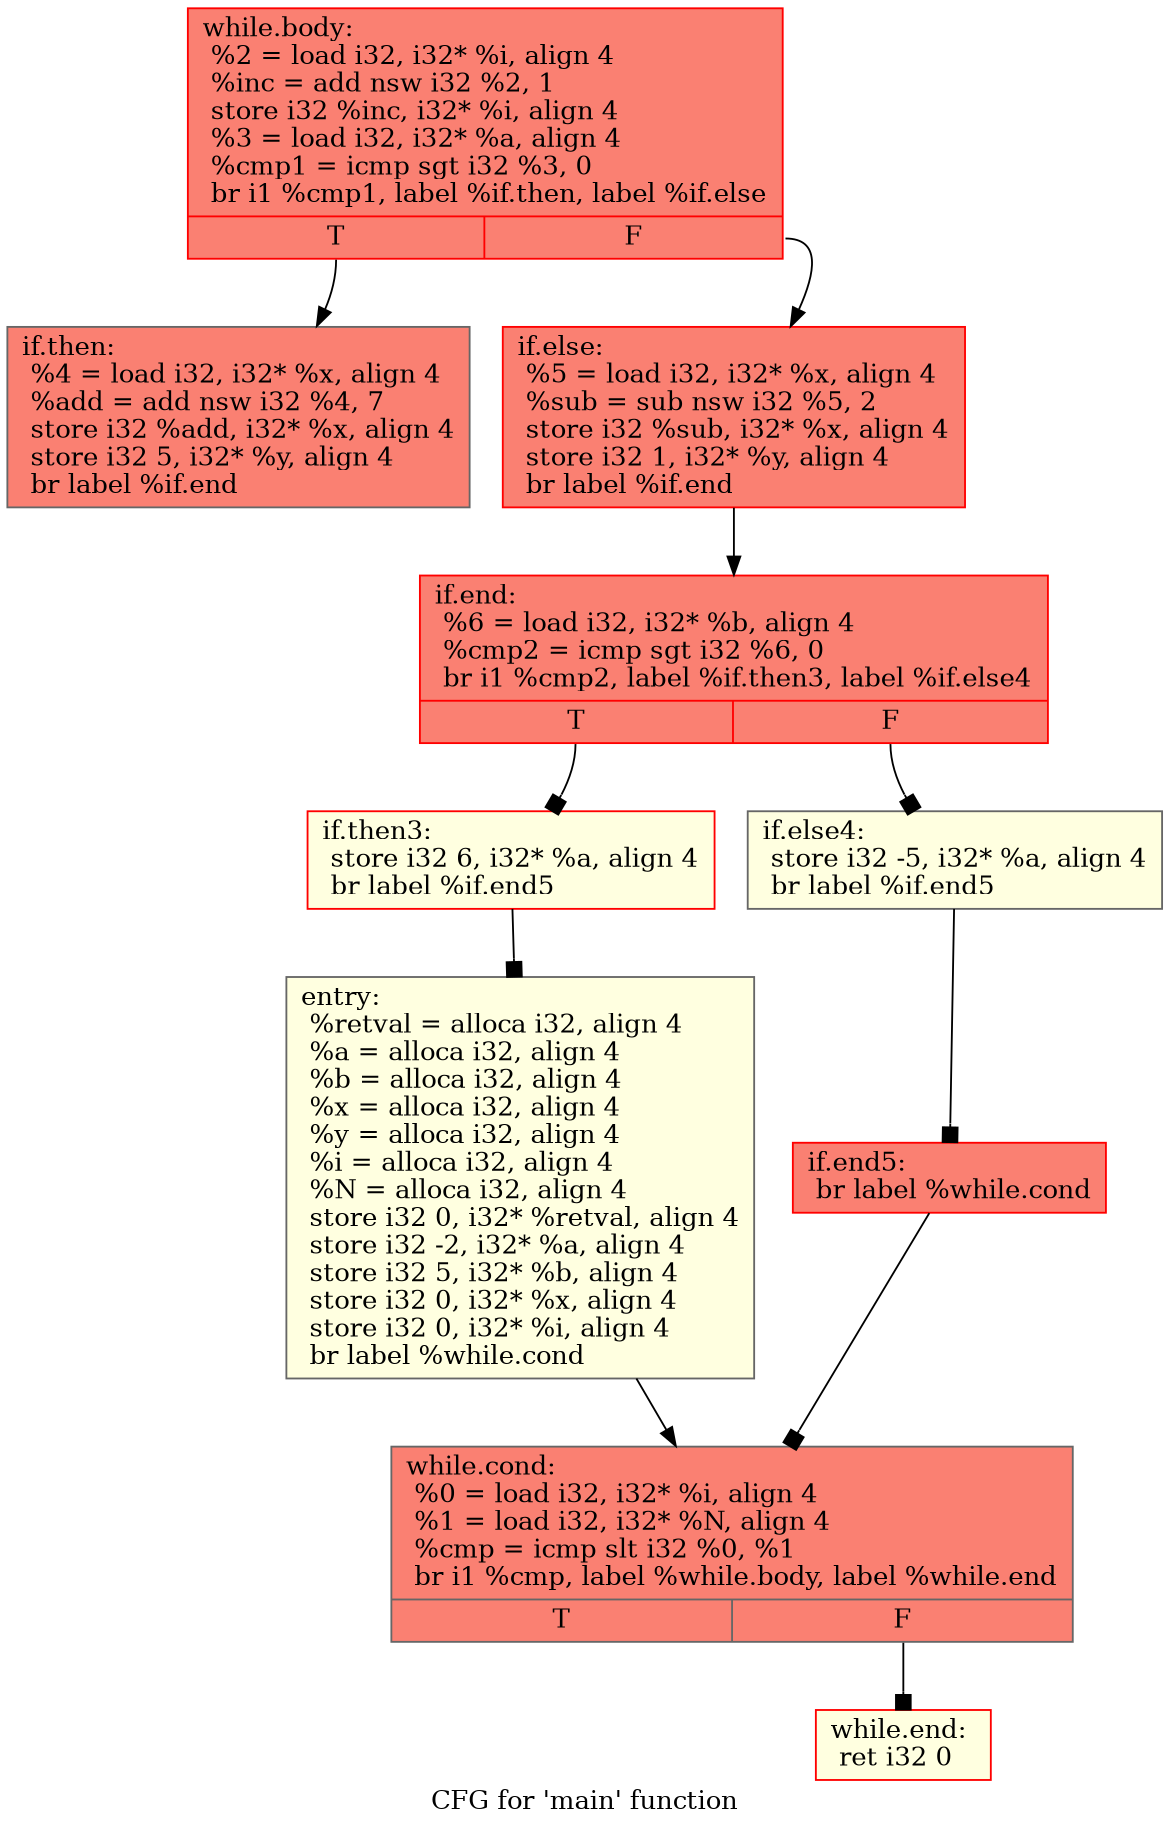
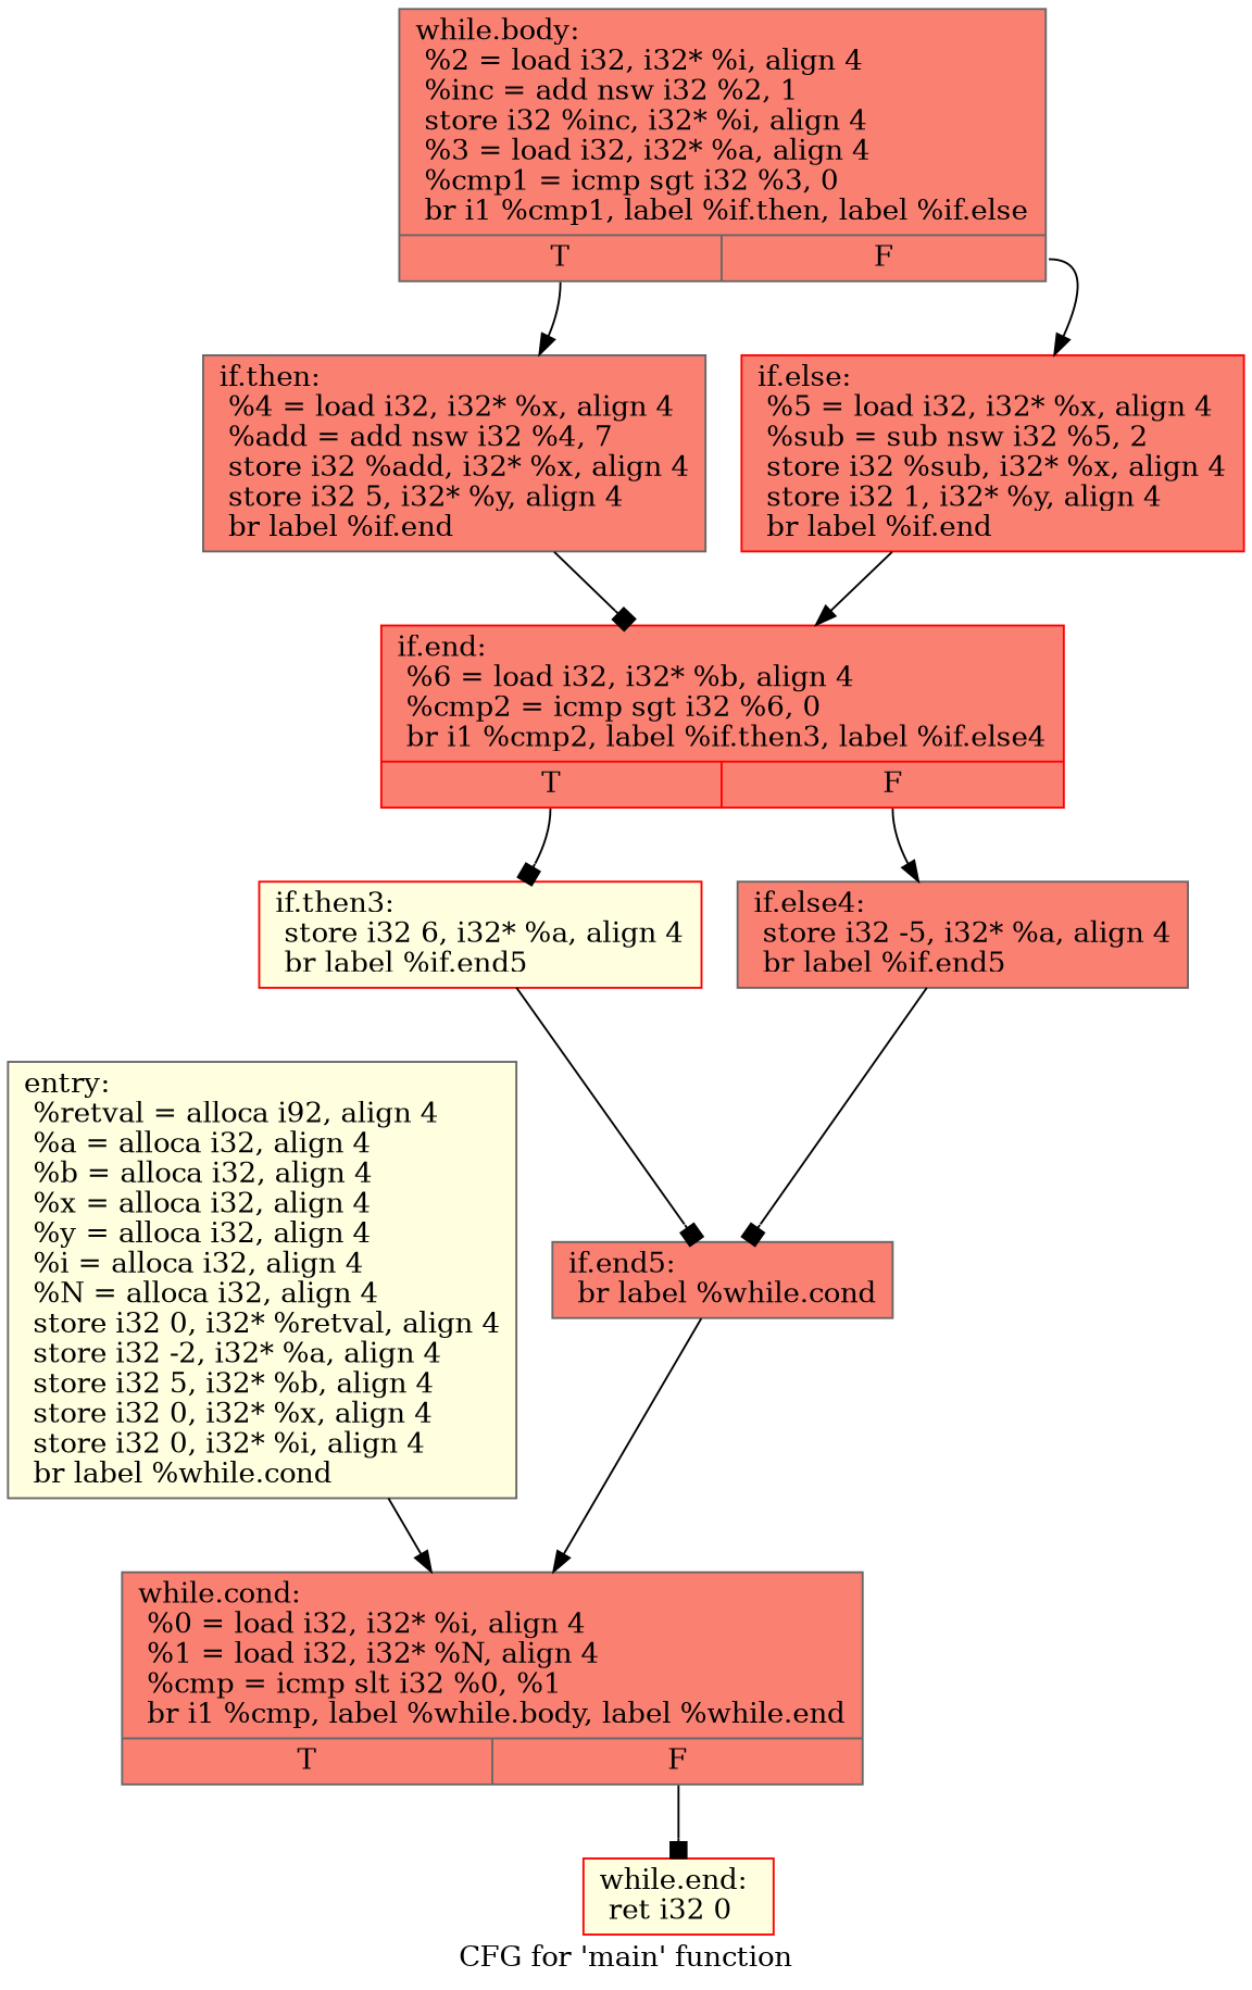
  digraph {
    label="CFG for 'main' function"
    node [color=gray40 fillcolor=salmon shape=record style=filled]
    edge [arrowhead=box]
-   n1 [fillcolor=lightyellow label="{entry:\l  %retval = alloca i32, align 4\l  %a = alloca i32, align 4\l  %b = alloca i32, align 4\l  %x = alloca i32, align 4\l  %y = alloca i32, align 4\l  %i = alloca i32, align 4\l  %N = alloca i32, align 4\l  store i32 0, i32* %retval, align 4\l  store i32 -2, i32* %a, align 4\l  store i32 5, i32* %b, align 4\l  store i32 0, i32* %x, align 4\l  store i32 0, i32* %i, align 4\l  br label %while.cond\l}"]
+   n1 [fillcolor=lightyellow label="{entry:\l  %retval = alloca i92, align 4\l  %a = alloca i32, align 4\l  %b = alloca i32, align 4\l  %x = alloca i32, align 4\l  %y = alloca i32, align 4\l  %i = alloca i32, align 4\l  %N = alloca i32, align 4\l  store i32 0, i32* %retval, align 4\l  store i32 -2, i32* %a, align 4\l  store i32 5, i32* %b, align 4\l  store i32 0, i32* %x, align 4\l  store i32 0, i32* %i, align 4\l  br label %while.cond\l}"]
    n2 [label="{while.cond:                                       \l  %0 = load i32, i32* %i, align 4\l  %1 = load i32, i32* %N, align 4\l  %cmp = icmp slt i32 %0, %1\l  br i1 %cmp, label %while.body, label %while.end\l|{<s0>T|<s1>F}}"]
    n3 [color=red fillcolor=lightyellow label="{while.end:                                        \l  ret i32 0\l}"]
-   n4 [color=red label="{while.body:                                       \l  %2 = load i32, i32* %i, align 4\l  %inc = add nsw i32 %2, 1\l  store i32 %inc, i32* %i, align 4\l  %3 = load i32, i32* %a, align 4\l  %cmp1 = icmp sgt i32 %3, 0\l  br i1 %cmp1, label %if.then, label %if.else\l|{<s0>T|<s1>F}}"]
+   n4 [label="{while.body:                                       \l  %2 = load i32, i32* %i, align 4\l  %inc = add nsw i32 %2, 1\l  store i32 %inc, i32* %i, align 4\l  %3 = load i32, i32* %a, align 4\l  %cmp1 = icmp sgt i32 %3, 0\l  br i1 %cmp1, label %if.then, label %if.else\l|{<s0>T|<s1>F}}"]
    n5 [label="{if.then:                                          \l  %4 = load i32, i32* %x, align 4\l  %add = add nsw i32 %4, 7\l  store i32 %add, i32* %x, align 4\l  store i32 5, i32* %y, align 4\l  br label %if.end\l}"]
    n6 [color=red label="{if.else:                                          \l  %5 = load i32, i32* %x, align 4\l  %sub = sub nsw i32 %5, 2\l  store i32 %sub, i32* %x, align 4\l  store i32 1, i32* %y, align 4\l  br label %if.end\l}"]
    n7 [color=red label="{if.end:                                           \l  %6 = load i32, i32* %b, align 4\l  %cmp2 = icmp sgt i32 %6, 0\l  br i1 %cmp2, label %if.then3, label %if.else4\l|{<s0>T|<s1>F}}"]
    n8 [color=red fillcolor=lightyellow label="{if.then3:                                         \l  store i32 6, i32* %a, align 4\l  br label %if.end5\l}"]
-   n9 [fillcolor=lightyellow label="{if.else4:                                         \l  store i32 -5, i32* %a, align 4\l  br label %if.end5\l}"]
-   n10 [color=red label="{if.end5:                                          \l  br label %while.cond\l}"]
+   n9 [label="{if.else4:                                         \l  store i32 -5, i32* %a, align 4\l  br label %if.end5\l}"]
+   n10 [label="{if.end5:                                          \l  br label %while.cond\l}"]
    n1 -> n2 [arrowhead=normal]
    n2 -> n3 [tailport=s1]
    n4 -> n5 [arrowhead=normal tailport=s0]
    n4 -> n6 [arrowhead=normal tailport=s1]
+   n5 -> n7
    n6 -> n7 [arrowhead=normal]
    n7 -> n8 [tailport=s0]
-   n7 -> n9 [tailport=s1]
-   n8 -> n1
+   n7 -> n9 [arrowhead=normal tailport=s1]
+   n8 -> n10
    n9 -> n10
-   n10 -> n2
+   n10 -> n2 [arrowhead=normal]
  }
